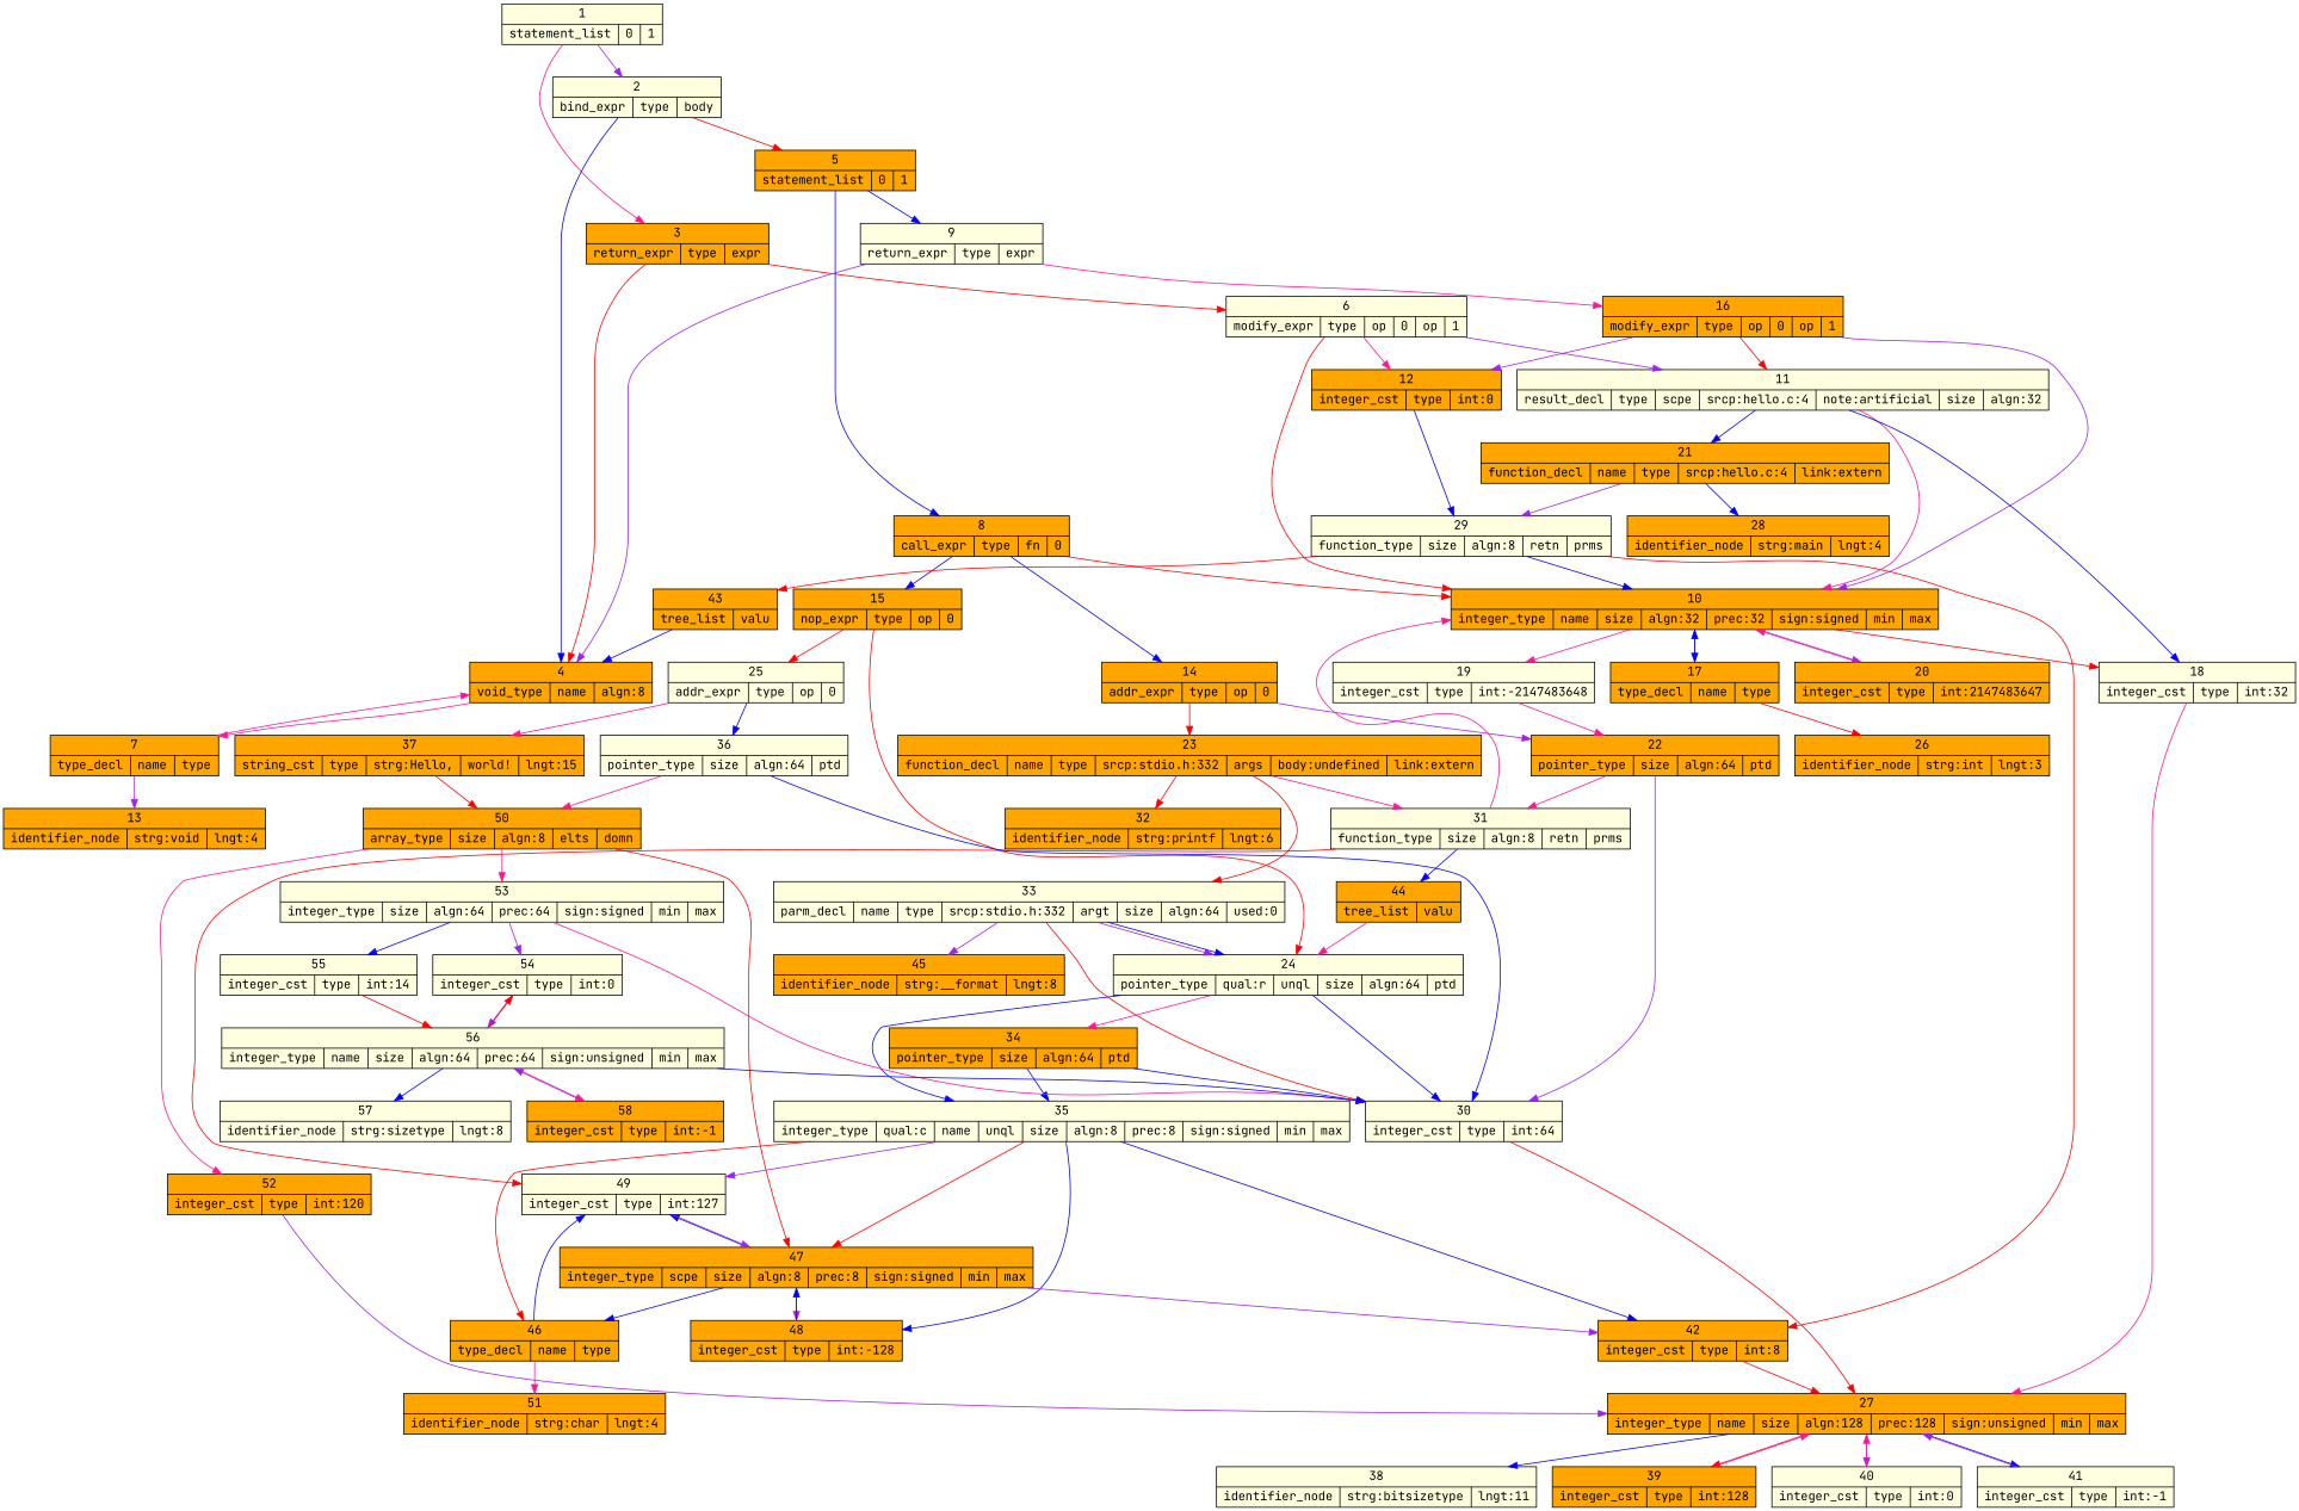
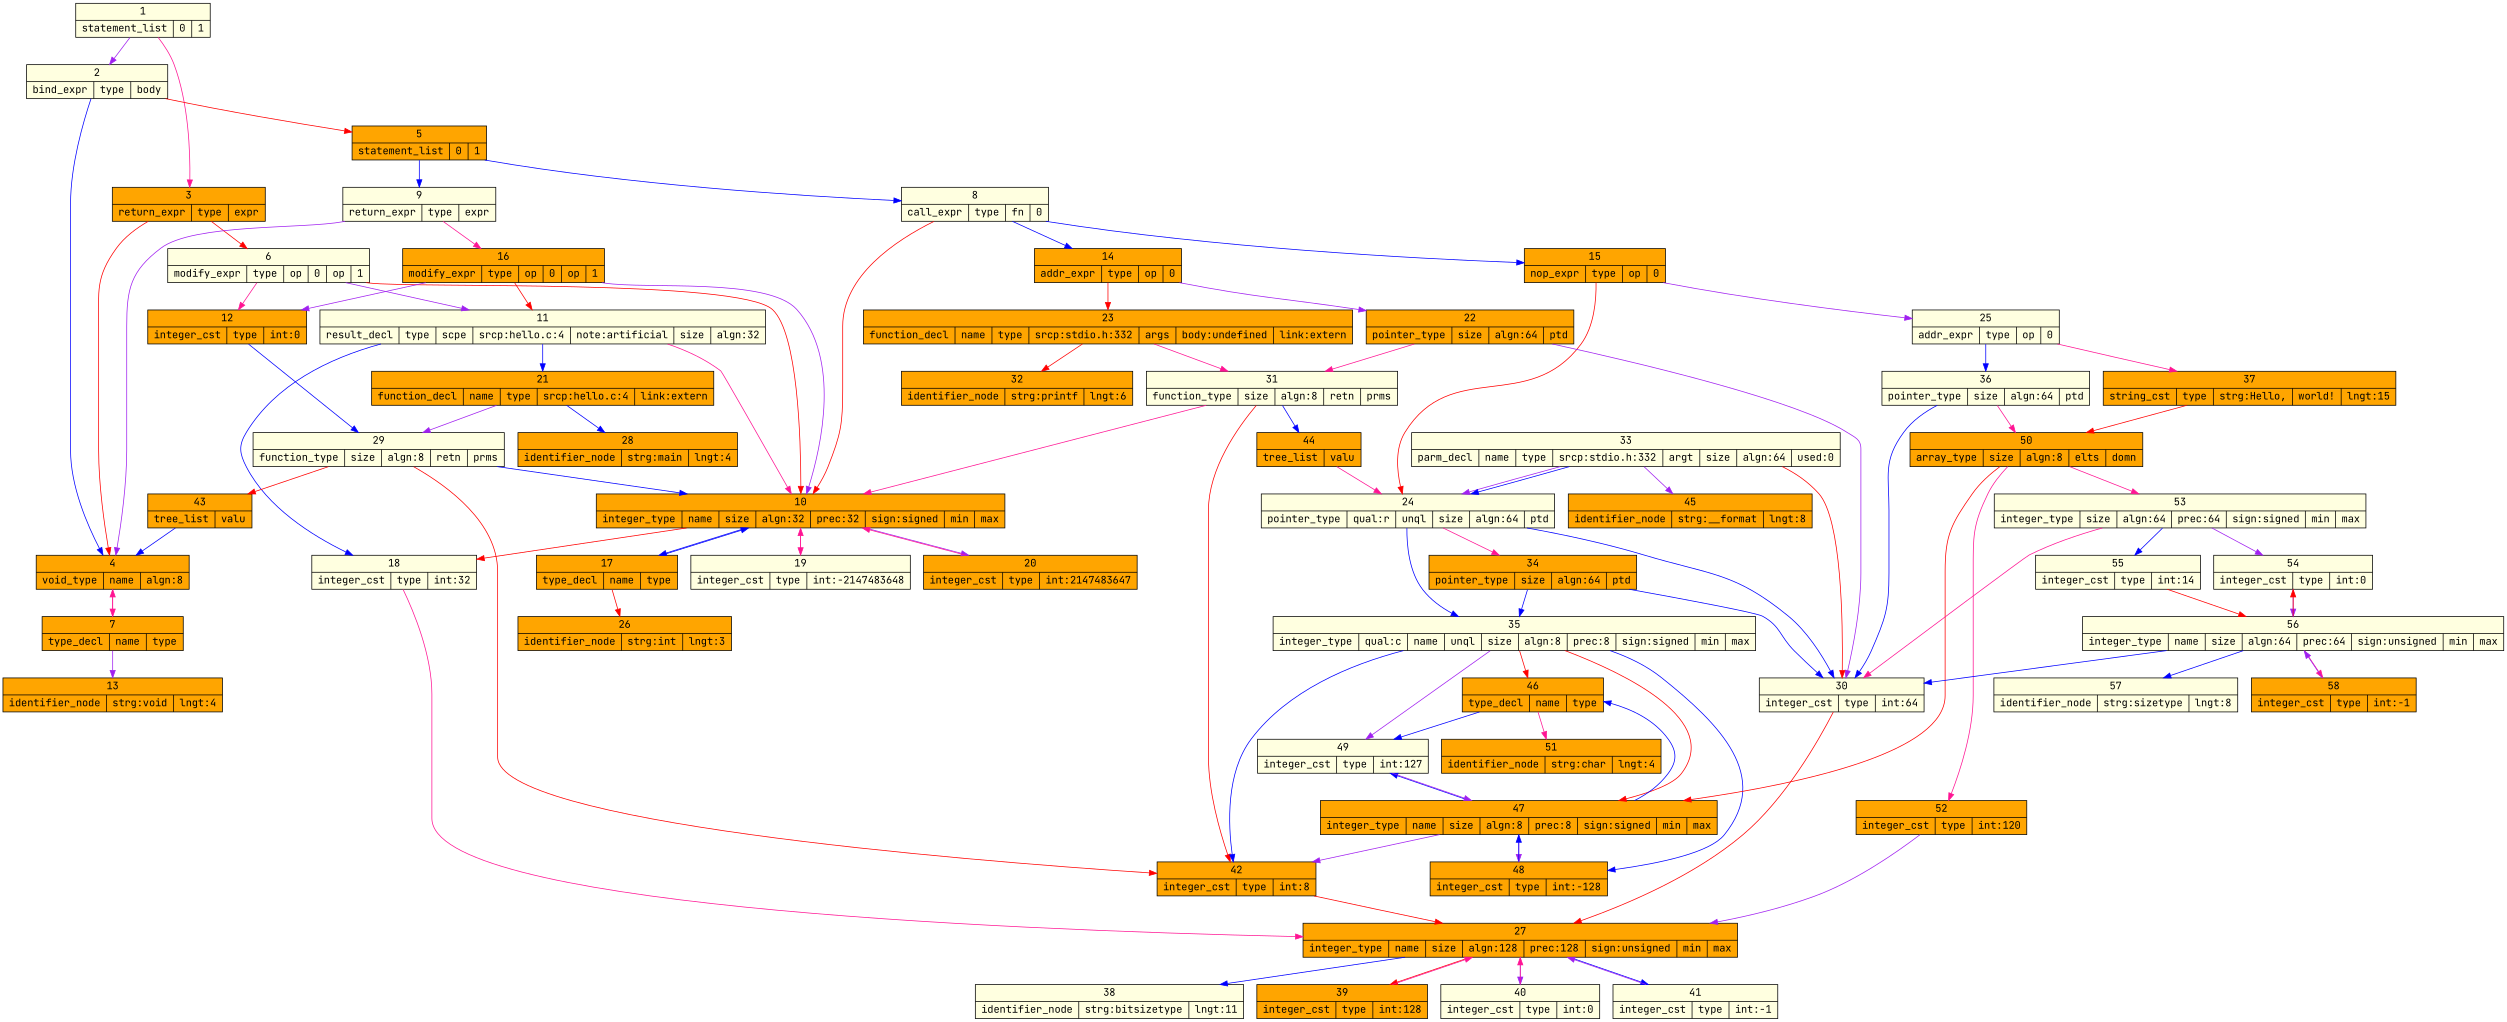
  digraph {
    fontname="JetBrains Mono"
    node [fillcolor=orange fontname="JetBrains Mono" shape=record style=filled]
    edge [color=blue fontname="JetBrains Mono" tailport=type]
    n1 [fillcolor=lightyellow label="{1 | {statement_list | 0  | 1 }}"]
    n2 [fillcolor=lightyellow label="{2 | {bind_expr | type  | body }}"]
    n3 [label="{3 | {return_expr | type  | expr }}"]
    n4 [label="{4 | {void_type | name  | algn:8}}"]
    n5 [label="{5 | {statement_list | 0  | 1 }}"]
    n6 [fillcolor=lightyellow label="{6 | {modify_expr | type  | op | 0  | op | 1 }}"]
    n7 [label="{7 | {type_decl | name  | type }}"]
-   n8 [label="{8 | {call_expr | type  | fn  | 0 }}"]
+   n8 [fillcolor=lightyellow label="{8 | {call_expr | type  | fn  | 0 }}"]
    n9 [fillcolor=lightyellow label="{9 | {return_expr | type  | expr }}"]
    n10 [label="{10 | {integer_type | name  | size  | algn:32 | prec:32 | sign:signed | min  | max }}"]
    n11 [fillcolor=lightyellow label="{11 | {result_decl | type  | scpe  | srcp:hello.c:4 | note:artificial | size  | algn:32}}"]
    n12 [label="{12 | {integer_cst | type  | int:0}}"]
    n13 [label="{13 | {identifier_node | strg:void | lngt:4}}"]
    n14 [label="{14 | {addr_expr | type  | op | 0 }}"]
    n15 [label="{15 | {nop_expr | type  | op | 0 }}"]
    n16 [label="{16 | {modify_expr | type  | op | 0  | op | 1 }}"]
    n17 [label="{17 | {type_decl | name  | type }}"]
    n18 [fillcolor=lightyellow label="{18 | {integer_cst | type  | int:32}}"]
    n19 [fillcolor=lightyellow label="{19 | {integer_cst | type  | int:-2147483648}}"]
    n20 [label="{20 | {integer_cst | type  | int:2147483647}}"]
    n21 [label="{21 | {function_decl | name  | type  | srcp:hello.c:4 | link:extern}}"]
    n22 [fillcolor=lightyellow label="{29 | {function_type | size  | algn:8 | retn  | prms }}"]
    n23 [label="{22 | {pointer_type | size  | algn:64 | ptd }}"]
    n24 [label="{23 | {function_decl | name  | type  | srcp:stdio.h:332 | args  | body:undefined | link:extern}}"]
    n25 [fillcolor=lightyellow label="{24 | {pointer_type | qual:r | unql  | size  | algn:64 | ptd }}"]
    n26 [fillcolor=lightyellow label="{25 | {addr_expr | type  | op | 0 }}"]
    n27 [label="{26 | {identifier_node | strg:int | lngt:3}}"]
    n28 [label="{27 | {integer_type | name  | size  | algn:128 | prec:128 | sign:unsigned | min  | max }}"]
    n29 [label="{28 | {identifier_node | strg:main | lngt:4}}"]
    n30 [fillcolor=lightyellow label="{30 | {integer_cst | type  | int:64}}"]
    n31 [fillcolor=lightyellow label="{31 | {function_type | size  | algn:8 | retn  | prms }}"]
    n32 [label="{32 | {identifier_node | strg:printf | lngt:6}}"]
    n33 [fillcolor=lightyellow label="{33 | {parm_decl | name  | type  | srcp:stdio.h:332 | argt  | size  | algn:64 | used:0}}"]
    n34 [label="{34 | {pointer_type | size  | algn:64 | ptd }}"]
    n35 [fillcolor=lightyellow label="{35 | {integer_type | qual:c | name  | unql  | size  | algn:8 | prec:8 | sign:signed | min  | max }}"]
    n36 [fillcolor=lightyellow label="{36 | {pointer_type | size  | algn:64 | ptd }}"]
    n37 [label="{37 | {string_cst | type  | strg:Hello, | world! | lngt:15}}"]
    n38 [fillcolor=lightyellow label="{38 | {identifier_node | strg:bitsizetype | lngt:11}}"]
    n39 [label="{39 | {integer_cst | type  | int:128}}"]
    n40 [fillcolor=lightyellow label="{40 | {integer_cst | type  | int:0}}"]
    n41 [fillcolor=lightyellow label="{41 | {integer_cst | type  | int:-1}}"]
    n42 [label="{42 | {integer_cst | type  | int:8}}"]
    n43 [label="{43 | {tree_list | valu }}"]
    n44 [label="{44 | {tree_list | valu }}"]
    n45 [label="{45 | {identifier_node | strg:__format | lngt:8}}"]
    n46 [label="{46 | {type_decl | name  | type }}"]
-   n47 [label="{47 | {integer_type | scpe  | size  | algn:8 | prec:8 | sign:signed | min  | max }}"]
+   n47 [label="{47 | {integer_type | name  | size  | algn:8 | prec:8 | sign:signed | min  | max }}"]
    n48 [label="{48 | {integer_cst | type  | int:-128}}"]
    n49 [fillcolor=lightyellow label="{49 | {integer_cst | type  | int:127}}"]
    n50 [label="{50 | {array_type | size  | algn:8 | elts  | domn }}"]
    n51 [label="{51 | {identifier_node | strg:char | lngt:4}}"]
    n52 [label="{52 | {integer_cst | type  | int:120}}"]
    n53 [fillcolor=lightyellow label="{53 | {integer_type | size  | algn:64 | prec:64 | sign:signed | min  | max }}"]
    n54 [fillcolor=lightyellow label="{54 | {integer_cst | type  | int:0}}"]
    n55 [fillcolor=lightyellow label="{55 | {integer_cst | type  | int:14}}"]
    n56 [fillcolor=lightyellow label="{56 | {integer_type | name  | size  | algn:64 | prec:64 | sign:unsigned | min  | max }}"]
    n57 [fillcolor=lightyellow label="{57 | {identifier_node | strg:sizetype | lngt:8}}"]
    n58 [label="{58 | {integer_cst | type  | int:-1}}"]
    n1 -> n2 [color=purple tailport=0]
    n1 -> n3 [color=deeppink tailport=1]
    n2 -> n4
    n2 -> n5 [color=red tailport=body]
    n3 -> n4 [color=red]
    n3 -> n6 [color=red tailport=expr]
    n4 -> n7 [color=deeppink tailport=name]
    n5 -> n8 [tailport=0]
    n5 -> n9 [tailport=1]
    n6 -> n10 [color=red]
    n6 -> n11 [color=purple tailport=0]
    n6 -> n12 [color=deeppink tailport=1]
    n7 -> n4 [color=deeppink]
    n7 -> n13 [color=purple tailport=name]
    n8 -> n10 [color=red]
    n8 -> n14 [tailport=fn]
    n8 -> n15 [tailport=0]
    n9 -> n4 [color=purple]
    n9 -> n16 [color=deeppink tailport=expr]
    n10 -> n17 [tailport=name]
    n10 -> n18 [color=red tailport=size]
    n10 -> n19 [color=deeppink tailport=min]
    n10 -> n20 [color=purple tailport=max]
    n11 -> n10 [color=deeppink]
    n11 -> n18 [tailport=size]
    n11 -> n21 [tailport=scpe]
    n12 -> n22
    n14 -> n23 [color=purple]
    n14 -> n24 [color=red tailport=0]
    n15 -> n25 [color=red]
-   n15 -> n26 [color=red tailport=0]
+   n15 -> n26 [color=purple tailport=0]
    n16 -> n10 [color=purple]
    n16 -> n11 [color=red tailport=0]
    n16 -> n12 [color=purple tailport=1]
    n17 -> n10
    n17 -> n27 [color=red tailport=name]
    n18 -> n28 [color=deeppink]
-   n19 -> n23 [color=deeppink]
+   n19 -> n10 [color=deeppink]
    n20 -> n10 [color=deeppink]
    n21 -> n22 [color=purple]
    n21 -> n29 [tailport=name]
    n22 -> n10 [tailport=retn]
    n22 -> n42 [color=red tailport=size]
    n22 -> n43 [color=red tailport=prms]
    n23 -> n30 [color=purple tailport=size]
    n23 -> n31 [color=deeppink tailport=ptd]
    n24 -> n31 [color=deeppink]
    n24 -> n32 [color=red tailport=name]
-   n24 -> n33 [color=red tailport=args]
    n25 -> n30 [tailport=size]
    n25 -> n34 [color=deeppink tailport=unql]
    n25 -> n35 [tailport=ptd]
    n26 -> n36
    n26 -> n37 [color=deeppink tailport=0]
    n28 -> n38 [tailport=name]
    n28 -> n39 [color=red tailport=size]
    n28 -> n40 [color=purple tailport=min]
    n28 -> n41 [tailport=max]
    n30 -> n28 [color=red]
    n31 -> n10 [color=deeppink tailport=retn]
-   n31 -> n49 [color=red tailport=size]
+   n31 -> n42 [color=red tailport=size]
    n31 -> n44 [tailport=prms]
    n33 -> n25 [color=purple]
    n33 -> n25 [tailport=argt]
    n33 -> n30 [color=red tailport=size]
    n33 -> n45 [color=purple tailport=name]
    n34 -> n30 [tailport=size]
    n34 -> n35 [tailport=ptd]
    n35 -> n42 [tailport=size]
    n35 -> n46 [color=red tailport=name]
    n35 -> n47 [color=red tailport=unql]
    n35 -> n48 [tailport=min]
    n35 -> n49 [color=purple tailport=max]
    n36 -> n30 [tailport=size]
    n36 -> n50 [color=deeppink tailport=ptd]
    n37 -> n50 [color=red]
    n39 -> n28 [color=deeppink]
    n40 -> n28 [color=deeppink]
    n41 -> n28 [color=purple]
    n42 -> n28 [color=red]
    n43 -> n4 [tailport=valu]
    n44 -> n25 [color=deeppink tailport=valu]
    n46 -> n49
    n46 -> n51 [color=deeppink tailport=name]
    n47 -> n42 [color=purple tailport=size]
    n47 -> n46 [tailport=name]
    n47 -> n48 [color=purple tailport=min]
    n47 -> n49 [tailport=max]
    n48 -> n47
    n49 -> n47 [color=purple]
    n50 -> n47 [color=red tailport=elts]
    n50 -> n52 [color=deeppink tailport=size]
    n50 -> n53 [color=deeppink tailport=domn]
    n52 -> n28 [color=purple]
    n53 -> n30 [color=deeppink tailport=size]
    n53 -> n54 [color=purple tailport=min]
    n53 -> n55 [tailport=max]
    n54 -> n56 [color=purple]
    n55 -> n56 [color=red]
    n56 -> n30 [tailport=size]
    n56 -> n54 [color=red tailport=min]
    n56 -> n57 [tailport=name]
    n56 -> n58 [color=deeppink tailport=max]
    n58 -> n56 [color=purple]
  }
